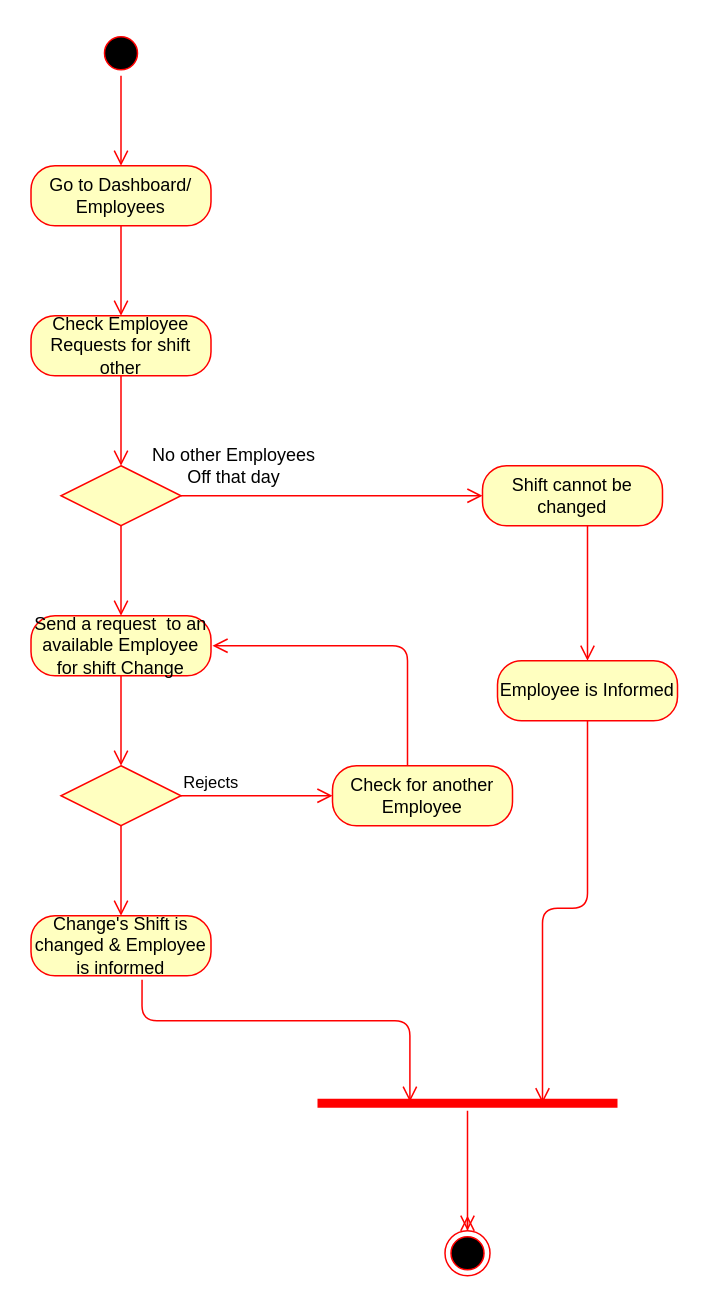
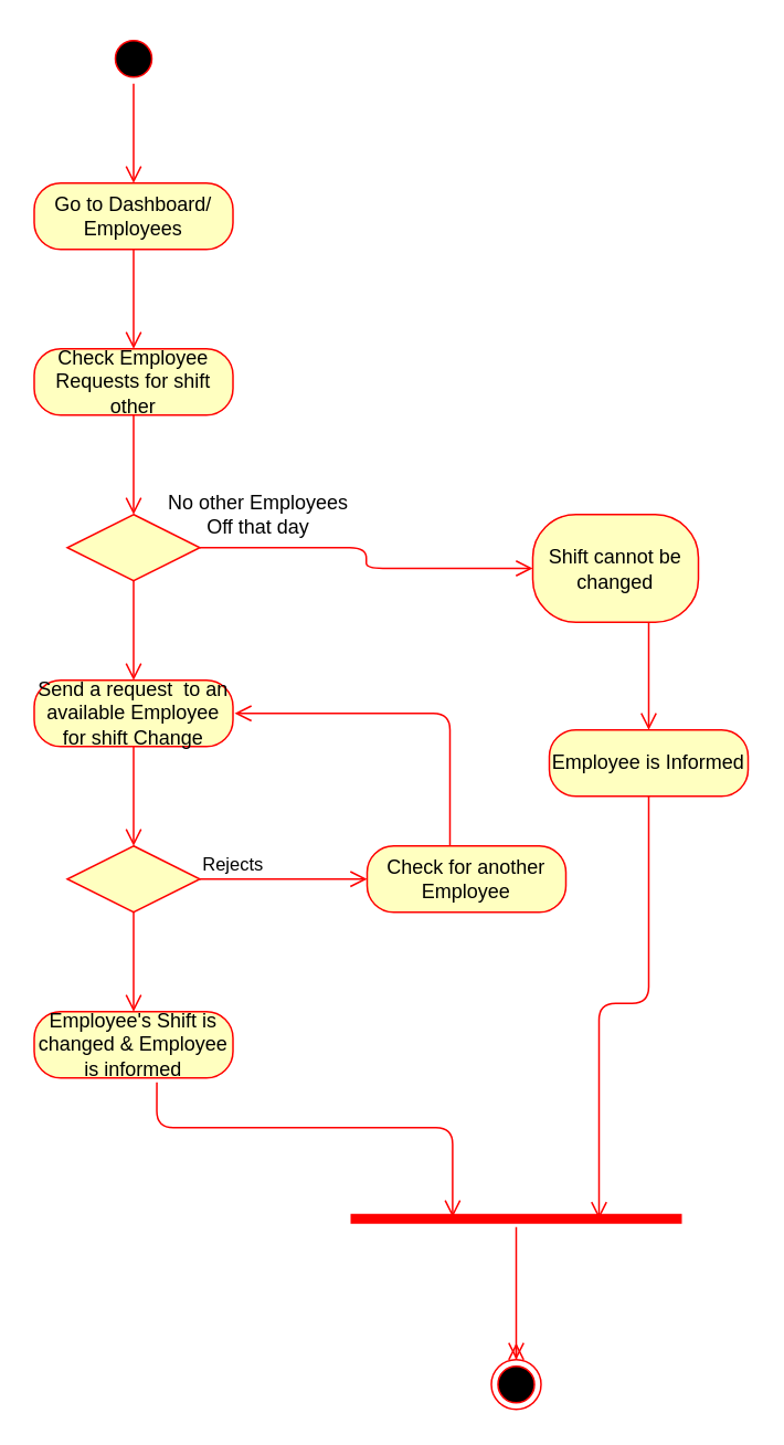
  <mxCell id="0" />
  <mxCell id="1" parent="0" />
  <mxCell id="2" value="" style="ellipse;html=1;shape=startState;fillColor=#000000;strokeColor=#ff0000;" vertex="1" parent="1"><mxGeometry x="65" y="20" width="30" height="30" as="geometry" /></mxCell>
  <mxCell id="3" value="" style="edgeStyle=orthogonalEdgeStyle;html=1;verticalAlign=bottom;endArrow=open;endSize=8;strokeColor=#ff0000;" edge="1" source="2" parent="1"><mxGeometry relative="1" as="geometry"><mxPoint x="80" y="110" as="targetPoint" /></mxGeometry></mxCell>
  <mxCell id="4" value="Go to Dashboard/ Employees" style="rounded=1;whiteSpace=wrap;html=1;arcSize=40;fontColor=#000000;fillColor=#ffffc0;strokeColor=#ff0000;" vertex="1" parent="1"><mxGeometry x="20" y="110" width="120" height="40" as="geometry" /></mxCell>
  <mxCell id="5" value="" style="edgeStyle=orthogonalEdgeStyle;html=1;verticalAlign=bottom;endArrow=open;endSize=8;strokeColor=#ff0000;" edge="1" source="4" parent="1"><mxGeometry relative="1" as="geometry"><mxPoint x="80" y="210" as="targetPoint" /></mxGeometry></mxCell>
  <mxCell id="6" value="Check Employee Requests for shift other" style="rounded=1;whiteSpace=wrap;html=1;arcSize=40;fontColor=#000000;fillColor=#ffffc0;strokeColor=#ff0000;" vertex="1" parent="1"><mxGeometry x="20" y="210" width="120" height="40" as="geometry" /></mxCell>
  <mxCell id="7" value="" style="edgeStyle=orthogonalEdgeStyle;html=1;verticalAlign=bottom;endArrow=open;endSize=8;strokeColor=#ff0000;" edge="1" source="6" parent="1"><mxGeometry relative="1" as="geometry"><mxPoint x="80" y="310" as="targetPoint" /></mxGeometry></mxCell>
  <mxCell id="8" value="" style="rhombus;whiteSpace=wrap;html=1;fillColor=#ffffc0;strokeColor=#ff0000;" vertex="1" parent="1"><mxGeometry x="40" y="310" width="80" height="40" as="geometry" /></mxCell>
  <mxCell id="9" value="" style="edgeStyle=orthogonalEdgeStyle;html=1;align=left;verticalAlign=bottom;endArrow=open;endSize=8;strokeColor=#ff0000;entryX=0;entryY=0.5;entryDx=0;entryDy=0;" edge="1" source="8" parent="1" target="21"><mxGeometry x="-1" relative="1" as="geometry"><mxPoint x="261" y="330" as="targetPoint" /><Array as="points" /></mxGeometry></mxCell>
  <mxCell id="10" value="" style="edgeStyle=orthogonalEdgeStyle;html=1;align=left;verticalAlign=top;endArrow=open;endSize=8;strokeColor=#ff0000;exitX=0.5;exitY=1;exitDx=0;exitDy=0;" edge="1" source="8" parent="1"><mxGeometry x="-1" relative="1" as="geometry"><mxPoint x="80" y="410" as="targetPoint" /><mxPoint x="71" y="360" as="sourcePoint" /></mxGeometry></mxCell>
  <mxCell id="11" value="No other Employees&lt;br&gt;Off that day" style="text;html=1;align=center;verticalAlign=middle;resizable=0;points=[];autosize=1;" vertex="1" parent="1"><mxGeometry x="95" y="295" width="120" height="30" as="geometry" /></mxCell>
  <mxCell id="12" value="Send a request&amp;nbsp; to an available Employee for shift Change" style="rounded=1;whiteSpace=wrap;html=1;arcSize=40;fontColor=#000000;fillColor=#ffffc0;strokeColor=#ff0000;" vertex="1" parent="1"><mxGeometry x="20" y="410" width="120" height="40" as="geometry" /></mxCell>
  <mxCell id="13" value="" style="edgeStyle=orthogonalEdgeStyle;html=1;verticalAlign=bottom;endArrow=open;endSize=8;strokeColor=#ff0000;" edge="1" source="12" parent="1"><mxGeometry relative="1" as="geometry"><mxPoint x="80" y="510" as="targetPoint" /></mxGeometry></mxCell>
  <mxCell id="14" value="" style="rhombus;whiteSpace=wrap;html=1;fillColor=#ffffc0;strokeColor=#ff0000;" vertex="1" parent="1"><mxGeometry x="40" y="510" width="80" height="40" as="geometry" /></mxCell>
  <mxCell id="15" value="Rejects" style="edgeStyle=orthogonalEdgeStyle;html=1;align=left;verticalAlign=bottom;endArrow=open;endSize=8;strokeColor=#ff0000;" edge="1" source="14" parent="1"><mxGeometry x="-1" relative="1" as="geometry"><mxPoint x="221" y="530" as="targetPoint" /></mxGeometry></mxCell>
  <mxCell id="16" value="" style="edgeStyle=orthogonalEdgeStyle;html=1;align=left;verticalAlign=top;endArrow=open;endSize=8;strokeColor=#ff0000;exitX=0.5;exitY=1;exitDx=0;exitDy=0;" edge="1" source="14" parent="1"><mxGeometry x="-1" relative="1" as="geometry"><mxPoint x="80" y="610" as="targetPoint" /></mxGeometry></mxCell>
  <mxCell id="17" value="Check for another Employee" style="rounded=1;whiteSpace=wrap;html=1;arcSize=40;fontColor=#000000;fillColor=#ffffc0;strokeColor=#ff0000;" vertex="1" parent="1"><mxGeometry x="221" y="510" width="120" height="40" as="geometry" /></mxCell>
  <mxCell id="18" value="" style="edgeStyle=orthogonalEdgeStyle;html=1;verticalAlign=bottom;endArrow=open;endSize=8;strokeColor=#ff0000;" edge="1" source="17" parent="1"><mxGeometry relative="1" as="geometry"><mxPoint x="141" y="430" as="targetPoint" /><Array as="points"><mxPoint x="271" y="430" /></Array></mxGeometry></mxCell>
- <mxCell id="19" value="Change's Shift is changed &amp;amp; Employee is informed" style="rounded=1;whiteSpace=wrap;html=1;arcSize=40;fontColor=#000000;fillColor=#ffffc0;strokeColor=#ff0000;" vertex="1" parent="1"><mxGeometry x="20" y="610" width="120" height="40" as="geometry" /></mxCell>
+ <mxCell id="19" value="Employee's Shift is changed &amp;amp; Employee is informed" style="rounded=1;whiteSpace=wrap;html=1;arcSize=40;fontColor=#000000;fillColor=#ffffc0;strokeColor=#ff0000;" vertex="1" parent="1"><mxGeometry x="20" y="610" width="120" height="40" as="geometry" /></mxCell>
  <mxCell id="20" value="" style="edgeStyle=orthogonalEdgeStyle;html=1;verticalAlign=bottom;endArrow=open;endSize=8;strokeColor=#ff0000;entryX=0.308;entryY=0.4;entryDx=0;entryDy=0;entryPerimeter=0;exitX=0.617;exitY=1.067;exitDx=0;exitDy=0;exitPerimeter=0;" edge="1" source="19" parent="1" target="25"><mxGeometry relative="1" as="geometry"><mxPoint x="80" y="710" as="targetPoint" /><Array as="points"><mxPoint x="94" y="680" /><mxPoint x="273" y="680" /></Array></mxGeometry></mxCell>
- <mxCell id="21" value="Shift cannot be changed" style="rounded=1;whiteSpace=wrap;html=1;arcSize=40;fontColor=#000000;fillColor=#ffffc0;strokeColor=#ff0000;" vertex="1" parent="1"><mxGeometry x="321" y="310" width="120" height="40" as="geometry" /></mxCell>
+ <mxCell id="21" value="Shift cannot be changed" style="rounded=1;whiteSpace=wrap;html=1;arcSize=40;fontColor=#000000;fillColor=#ffffc0;strokeColor=#ff0000;" vertex="1" parent="1"><mxGeometry x="321" y="310" width="100" height="65" as="geometry" /></mxCell>
  <mxCell id="22" value="" style="edgeStyle=orthogonalEdgeStyle;html=1;verticalAlign=bottom;endArrow=open;endSize=8;strokeColor=#ff0000;" edge="1" source="21" parent="1"><mxGeometry relative="1" as="geometry"><mxPoint x="391" y="440" as="targetPoint" /><Array as="points"><mxPoint x="391" y="440" /></Array></mxGeometry></mxCell>
  <mxCell id="23" value="Employee is Informed" style="rounded=1;whiteSpace=wrap;html=1;arcSize=40;fontColor=#000000;fillColor=#ffffc0;strokeColor=#ff0000;" vertex="1" parent="1"><mxGeometry x="331" y="440" width="120" height="40" as="geometry" /></mxCell>
  <mxCell id="24" value="" style="edgeStyle=orthogonalEdgeStyle;html=1;verticalAlign=bottom;endArrow=open;endSize=8;strokeColor=#ff0000;entryX=0.75;entryY=0.5;entryDx=0;entryDy=0;entryPerimeter=0;" edge="1" source="23" parent="1" target="25"><mxGeometry relative="1" as="geometry"><mxPoint x="391" y="540" as="targetPoint" /></mxGeometry></mxCell>
  <mxCell id="25" value="" style="shape=line;html=1;strokeWidth=6;strokeColor=#ff0000;" vertex="1" parent="1"><mxGeometry x="211" y="730" width="200" height="10" as="geometry" /></mxCell>
  <mxCell id="26" value="" style="edgeStyle=orthogonalEdgeStyle;html=1;verticalAlign=bottom;endArrow=open;endSize=8;strokeColor=#ff0000;" edge="1" source="27" parent="1"><mxGeometry relative="1" as="geometry"><mxPoint x="311" y="810" as="targetPoint" /></mxGeometry></mxCell>
  <mxCell id="27" value="" style="ellipse;html=1;shape=endState;fillColor=#000000;strokeColor=#ff0000;" vertex="1" parent="1"><mxGeometry x="296" y="820" width="30" height="30" as="geometry" /></mxCell>
  <mxCell id="28" value="" style="edgeStyle=orthogonalEdgeStyle;html=1;verticalAlign=bottom;endArrow=open;endSize=8;strokeColor=#ff0000;" edge="1" parent="1" source="25" target="27"><mxGeometry relative="1" as="geometry"><mxPoint x="311" y="810" as="targetPoint" /><mxPoint x="311" y="740" as="sourcePoint" /></mxGeometry></mxCell>
